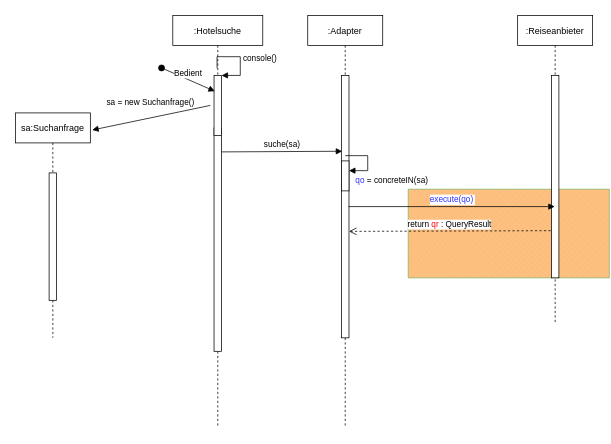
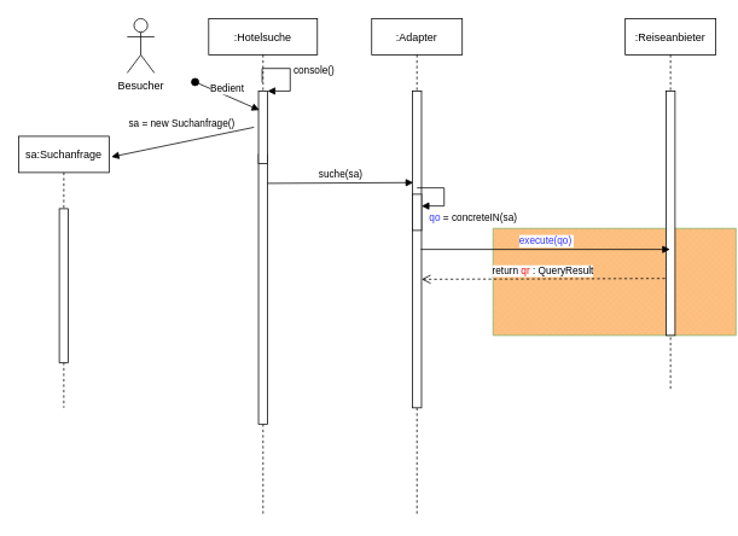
  <mxCell id="0" />
  <mxCell id="1" parent="0" />
  <mxCell id="2" value="" style="verticalLabelPosition=bottom;verticalAlign=top;html=1;shape=mxgraph.basic.patternFillRect;fillStyle=diagGrid;step=5;fillStrokeWidth=0.2;fillStrokeColor=#dddddd;rotation=90;fillColor=#FFBD7A;strokeColor=#82b366;" parent="1" vertex="1"><mxGeometry x="619" y="176.75" width="118.25" height="268.25" as="geometry" /></mxCell>
  <mxCell id="3" value=":Hotelsuche" style="shape=umlLifeline;perimeter=lifelinePerimeter;container=1;collapsible=0;recursiveResize=0;rounded=0;shadow=0;strokeWidth=1;" parent="1" vertex="1"><mxGeometry x="230" y="20" width="120" height="550" as="geometry" /></mxCell>
  <mxCell id="4" value="" style="points=[];perimeter=orthogonalPerimeter;rounded=0;shadow=0;strokeWidth=1;" parent="3" vertex="1"><mxGeometry x="55" y="150" width="10" height="298" as="geometry" /></mxCell>
  <mxCell id="5" value="" style="html=1;points=[];perimeter=orthogonalPerimeter;" parent="3" vertex="1"><mxGeometry x="55" y="80" width="10" height="80" as="geometry" /></mxCell>
  <mxCell id="6" value="Bedient" style="verticalAlign=bottom;startArrow=oval;endArrow=block;startSize=8;shadow=0;strokeWidth=1;entryX=0.1;entryY=0.263;entryDx=0;entryDy=0;entryPerimeter=0;" parent="3" target="5" edge="1"><mxGeometry relative="1" as="geometry"><mxPoint x="-15" y="70" as="sourcePoint" /><mxPoint x="48.33" y="98.48" as="targetPoint" /></mxGeometry></mxCell>
  <mxCell id="7" value="console()" style="edgeStyle=orthogonalEdgeStyle;html=1;align=left;spacingLeft=2;endArrow=block;rounded=0;entryX=1;entryY=0;exitX=0.492;exitY=0.128;exitDx=0;exitDy=0;exitPerimeter=0;" parent="3" source="3" target="5" edge="1"><mxGeometry relative="1" as="geometry"><mxPoint x="380" y="80" as="sourcePoint" /><Array as="points"><mxPoint x="90" y="55" /><mxPoint x="90" y="80" /></Array></mxGeometry></mxCell>
  <mxCell id="8" value="sa = new Suchanfrage()" style="html=1;verticalAlign=bottom;endArrow=block;rounded=0;entryX=1.025;entryY=0.076;entryDx=0;entryDy=0;entryPerimeter=0;" parent="3" target="17" edge="1"><mxGeometry x="-0.022" y="-11" width="80" relative="1" as="geometry"><mxPoint x="50" y="120" as="sourcePoint" /><mxPoint x="130" y="110" as="targetPoint" /><mxPoint as="offset" /></mxGeometry></mxCell>
  <mxCell id="9" value="suche(sa)" style="verticalAlign=bottom;endArrow=block;entryX=0.1;entryY=0.289;shadow=0;strokeWidth=1;entryDx=0;entryDy=0;entryPerimeter=0;" parent="1" target="11" edge="1"><mxGeometry relative="1" as="geometry"><mxPoint x="295" y="202" as="sourcePoint" /><mxPoint x="450" y="202" as="targetPoint" /></mxGeometry></mxCell>
  <mxCell id="10" value=":Adapter" style="shape=umlLifeline;perimeter=lifelinePerimeter;container=1;collapsible=0;recursiveResize=0;rounded=0;shadow=0;strokeWidth=1;" parent="1" vertex="1"><mxGeometry x="410" y="20" width="100" height="550" as="geometry" /></mxCell>
  <mxCell id="11" value="" style="html=1;points=[];perimeter=orthogonalPerimeter;shadow=0;fontFamily=Helvetica;fontSize=12;fontColor=rgb(0, 0, 0);align=center;strokeColor=rgb(0, 0, 0);strokeWidth=1;fillColor=rgb(255, 255, 255);" parent="10" vertex="1"><mxGeometry x="45" y="80" width="10" height="350" as="geometry" /></mxCell>
  <mxCell id="12" value="" style="html=1;points=[];perimeter=orthogonalPerimeter;" parent="10" vertex="1"><mxGeometry x="45" y="194" width="10" height="40" as="geometry" /></mxCell>
  <mxCell id="13" value="&lt;font color=&quot;#3333ff&quot;&gt;qo &lt;/font&gt;= concreteIN(sa)" style="edgeStyle=orthogonalEdgeStyle;html=1;align=left;spacingLeft=2;endArrow=block;rounded=0;entryX=1;entryY=0;" parent="10" edge="1"><mxGeometry x="0.867" y="13" relative="1" as="geometry"><mxPoint x="50" y="187" as="sourcePoint" /><Array as="points"><mxPoint x="80" y="187" /></Array><mxPoint x="55" y="207" as="targetPoint" /><mxPoint as="offset" /></mxGeometry></mxCell>
  <mxCell id="14" value=":Reiseanbieter" style="shape=umlLifeline;perimeter=lifelinePerimeter;container=1;collapsible=0;recursiveResize=0;rounded=0;shadow=0;strokeWidth=1;" parent="1" vertex="1"><mxGeometry x="690" y="20" width="100" height="410" as="geometry" /></mxCell>
  <mxCell id="15" value="" style="points=[];perimeter=orthogonalPerimeter;rounded=0;shadow=0;strokeWidth=1;" parent="14" vertex="1"><mxGeometry x="45" y="80" width="10" height="270" as="geometry" /></mxCell>
+ <mxCell id="16" value="Besucher" style="shape=umlActor;verticalLabelPosition=bottom;verticalAlign=top;html=1;outlineConnect=0;" parent="1" vertex="1"><mxGeometry x="140" y="20" width="30" height="60" as="geometry" /></mxCell>
  <mxCell id="17" value="sa:Suchanfrage" style="shape=umlLifeline;perimeter=lifelinePerimeter;container=1;collapsible=0;recursiveResize=0;rounded=0;shadow=0;strokeWidth=1;" parent="1" vertex="1"><mxGeometry x="20" y="150" width="100" height="300" as="geometry" /></mxCell>
  <mxCell id="18" value="" style="points=[];perimeter=orthogonalPerimeter;rounded=0;shadow=0;strokeWidth=1;" parent="17" vertex="1"><mxGeometry x="45" y="80" width="10" height="170" as="geometry" /></mxCell>
  <mxCell id="19" value="execute(qo)" style="verticalAlign=bottom;endArrow=block;shadow=0;strokeWidth=1;exitX=0.917;exitY=0.411;exitDx=0;exitDy=0;exitPerimeter=0;fontColor=#3333FF;" parent="1" target="14" edge="1"><mxGeometry relative="1" as="geometry"><mxPoint x="464.17" y="274.97" as="sourcePoint" /><mxPoint x="670" y="275" as="targetPoint" /></mxGeometry></mxCell>
  <mxCell id="20" value="return&amp;nbsp;&lt;font color=&quot;#ff0000&quot;&gt;qr&lt;/font&gt;&amp;nbsp;: QueryResult" style="html=1;verticalAlign=bottom;endArrow=open;dashed=1;endSize=8;rounded=0;exitX=-0.1;exitY=0.767;exitDx=0;exitDy=0;exitPerimeter=0;" parent="1" source="15" edge="1"><mxGeometry relative="1" as="geometry"><mxPoint x="739.5" y="308" as="sourcePoint" /><mxPoint x="465" y="308" as="targetPoint" /></mxGeometry></mxCell>
